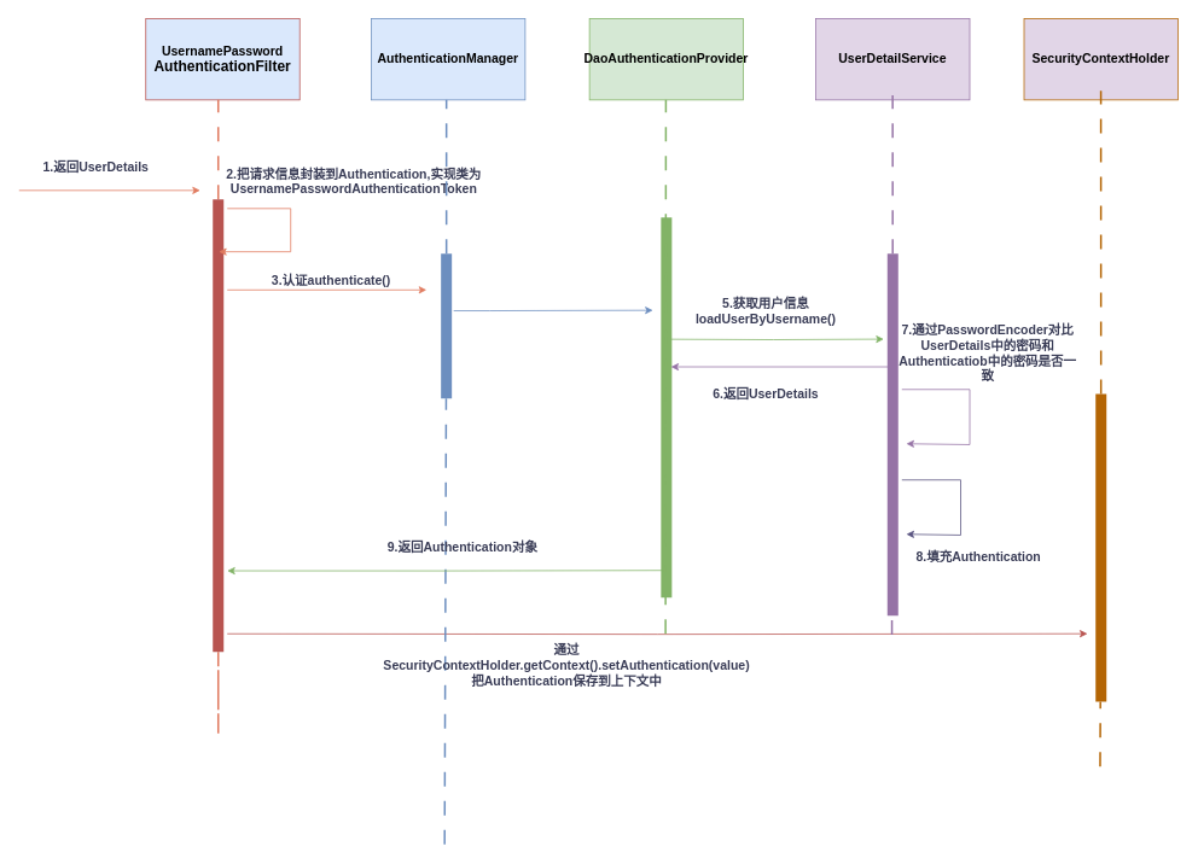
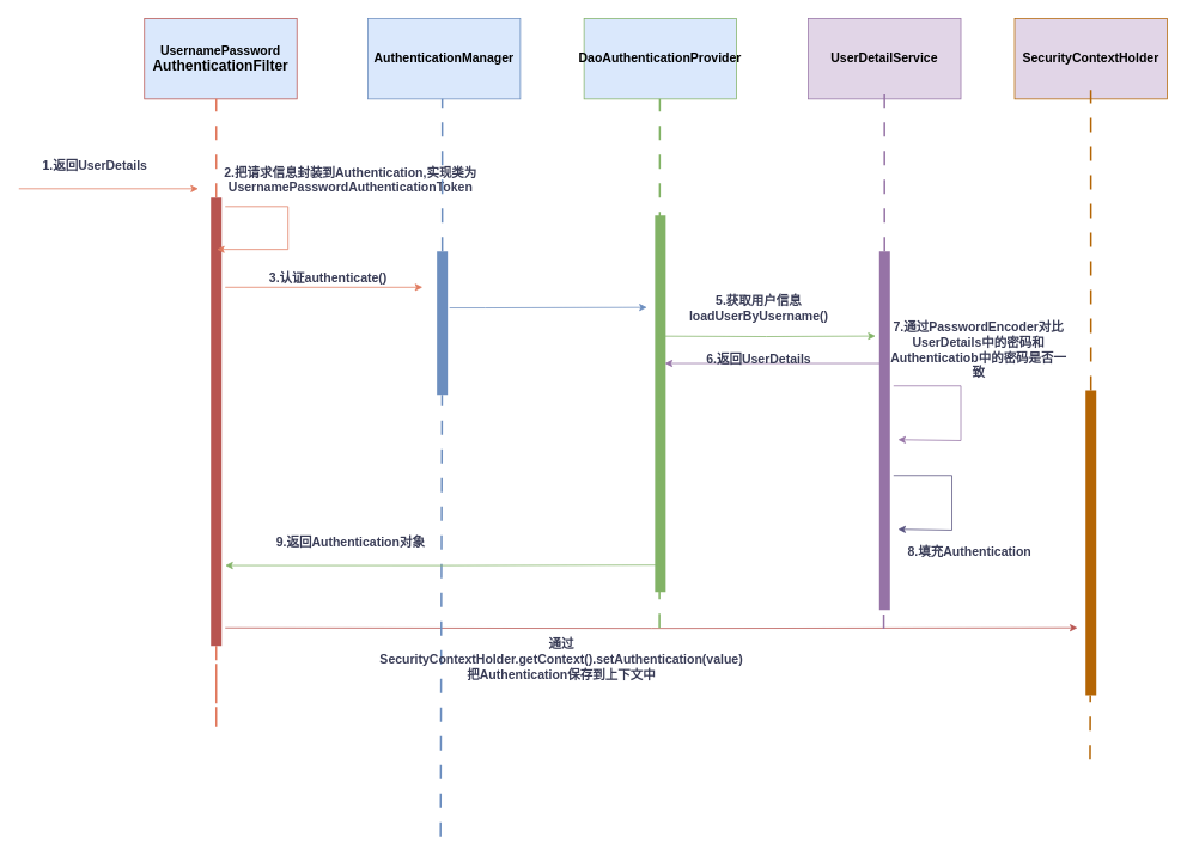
  <mxCell id="0" />
  <mxCell id="1" parent="0" />
  <mxCell id="2" value="&lt;font style=&quot;font-size: 14px;&quot;&gt;UsernamePassword&lt;/font&gt;&lt;div&gt;&lt;font size=&quot;3&quot;&gt;AuthenticationFilter&lt;/font&gt;&lt;/div&gt;" style="rounded=0;whiteSpace=wrap;html=1;strokeColor=#b85450;fillColor=#dae8fc;fontStyle=1;" vertex="1" parent="1"><mxGeometry x="160" y="20" width="170" height="90" as="geometry" /></mxCell>
  <mxCell id="3" value="&lt;span style=&quot;font-size: 14px;&quot;&gt;AuthenticationManager&lt;/span&gt;" style="rounded=0;whiteSpace=wrap;html=1;strokeColor=#6c8ebf;fillColor=#dae8fc;fontStyle=1" vertex="1" parent="1"><mxGeometry x="409" y="20" width="170" height="90" as="geometry" /></mxCell>
- <mxCell id="4" value="&lt;span style=&quot;font-size: 14px;&quot;&gt;DaoAuthenticationProvider&lt;/span&gt;" style="rounded=0;whiteSpace=wrap;html=1;strokeColor=#82b366;fillColor=#d5e8d4;fontStyle=1" vertex="1" parent="1"><mxGeometry x="650" y="20" width="170" height="90" as="geometry" /></mxCell>
+ <mxCell id="4" value="&lt;span style=&quot;font-size: 14px;&quot;&gt;DaoAuthenticationProvider&lt;/span&gt;" style="rounded=0;whiteSpace=wrap;html=1;strokeColor=#82b366;fillColor=#dae8fc;fontStyle=1;" vertex="1" parent="1"><mxGeometry x="650" y="20" width="170" height="90" as="geometry" /></mxCell>
  <mxCell id="5" value="&lt;span style=&quot;font-size: 14px;&quot;&gt;UserDetailService&lt;/span&gt;" style="rounded=0;whiteSpace=wrap;html=1;strokeColor=#9673a6;fillColor=#e1d5e7;fontStyle=1" vertex="1" parent="1"><mxGeometry x="900" y="20" width="170" height="90" as="geometry" /></mxCell>
  <mxCell id="6" value="&lt;span style=&quot;font-size: 14px;&quot;&gt;SecurityContextHolder&lt;/span&gt;" style="rounded=0;whiteSpace=wrap;html=1;strokeColor=#b46504;fillColor=#e1d5e7;fontStyle=1;" vertex="1" parent="1"><mxGeometry x="1130" y="20" width="170" height="90" as="geometry" /></mxCell>
  <mxCell id="7" value="" style="endArrow=none;dashed=1;html=1;dashPattern=8 8;strokeWidth=2;rounded=0;strokeColor=#E07A5F;fontColor=#393C56;fillColor=#F2CC8F;fontStyle=1" edge="1" parent="1" source="11"><mxGeometry width="50" height="50" relative="1" as="geometry"><mxPoint x="240" y="590" as="sourcePoint" /><mxPoint x="240" y="110" as="targetPoint" /></mxGeometry></mxCell>
  <mxCell id="8" value="" style="endArrow=none;dashed=1;html=1;dashPattern=12 12;strokeWidth=2;rounded=0;strokeColor=#E07A5F;fontColor=#393C56;fillColor=#F2CC8F;fontStyle=1" edge="1" parent="1" target="11"><mxGeometry width="50" height="50" relative="1" as="geometry"><mxPoint x="240" y="740" as="sourcePoint" /><mxPoint x="240" y="110" as="targetPoint" /><Array as="points"><mxPoint x="240" y="810" /></Array></mxGeometry></mxCell>
  <mxCell id="9" style="edgeStyle=orthogonalEdgeStyle;rounded=0;orthogonalLoop=1;jettySize=auto;html=1;strokeColor=#E07A5F;fontColor=#393C56;fillColor=#F2CC8F;" edge="1" parent="1"><mxGeometry relative="1" as="geometry"><mxPoint x="470" y="320" as="targetPoint" /><mxPoint x="250" y="320" as="sourcePoint" /></mxGeometry></mxCell>
  <mxCell id="10" style="edgeStyle=orthogonalEdgeStyle;rounded=0;orthogonalLoop=1;jettySize=auto;html=1;strokeColor=#b85450;fontColor=#393C56;fillColor=#f8cecc;" edge="1" parent="1"><mxGeometry relative="1" as="geometry"><mxPoint x="1200" y="700" as="targetPoint" /><mxPoint x="250" y="700.059" as="sourcePoint" /></mxGeometry></mxCell>
  <mxCell id="11" value="" style="line;strokeWidth=12;direction=south;html=1;strokeColor=#b85450;fillColor=#f8cecc;fontStyle=1" vertex="1" parent="1"><mxGeometry x="230" y="220" width="20" height="500" as="geometry" /></mxCell>
  <mxCell id="12" value="&lt;font style=&quot;font-size: 14px;&quot;&gt;1.返回UserDetails&lt;/font&gt;" style="text;html=1;align=center;verticalAlign=middle;whiteSpace=wrap;rounded=0;fontColor=#393C56;fontStyle=1" vertex="1" parent="1"><mxGeometry x="20" y="170" width="170" height="30" as="geometry" /></mxCell>
  <mxCell id="13" value="" style="endArrow=classic;html=1;rounded=0;strokeColor=#E07A5F;fontColor=#393C56;fillColor=#F2CC8F;fontStyle=1" edge="1" parent="1"><mxGeometry width="50" height="50" relative="1" as="geometry"><mxPoint x="20" y="210" as="sourcePoint" /><mxPoint x="220" y="210" as="targetPoint" /></mxGeometry></mxCell>
  <mxCell id="14" value="&lt;font style=&quot;font-size: 14px;&quot;&gt;2.把请求信息封装到Authentication,实现类为UsernamePasswordAuthenticationToken&lt;/font&gt;" style="text;html=1;align=center;verticalAlign=middle;whiteSpace=wrap;rounded=0;fontColor=#393C56;fontStyle=1" vertex="1" parent="1"><mxGeometry x="240" y="170" width="300" height="60" as="geometry" /></mxCell>
  <mxCell id="15" value="" style="endArrow=none;html=1;strokeWidth=2;rounded=0;strokeColor=#6c8ebf;fontColor=#393C56;fillColor=#dae8fc;fontStyle=1;dashed=1;dashPattern=8 8;" edge="1" parent="1" source="19"><mxGeometry width="50" height="50" relative="1" as="geometry"><mxPoint x="490" y="590" as="sourcePoint" /><mxPoint x="492" y="110" as="targetPoint" /></mxGeometry></mxCell>
  <mxCell id="16" value="&lt;font style=&quot;font-size: 14px;&quot;&gt;3.认证authenticate()&lt;/font&gt;" style="text;html=1;align=center;verticalAlign=middle;whiteSpace=wrap;rounded=0;fontColor=#393C56;fontStyle=1" vertex="1" parent="1"><mxGeometry x="280" y="295" width="170" height="30" as="geometry" /></mxCell>
  <mxCell id="17" value="" style="endArrow=none;html=1;strokeWidth=2;rounded=0;strokeColor=#6c8ebf;fontColor=#393C56;fillColor=#dae8fc;fontStyle=1;dashed=1;dashPattern=8 8;" edge="1" parent="1" target="19"><mxGeometry width="50" height="50" relative="1" as="geometry"><mxPoint x="490" y="932.706" as="sourcePoint" /><mxPoint x="492" y="110" as="targetPoint" /></mxGeometry></mxCell>
  <mxCell id="18" style="edgeStyle=orthogonalEdgeStyle;rounded=0;orthogonalLoop=1;jettySize=auto;html=1;strokeColor=#6c8ebf;fontColor=#393C56;fillColor=#dae8fc;" edge="1" parent="1" source="19"><mxGeometry relative="1" as="geometry"><mxPoint x="720" y="342.5" as="targetPoint" /><Array as="points"><mxPoint x="540" y="343" /><mxPoint x="540" y="343" /></Array></mxGeometry></mxCell>
  <mxCell id="19" value="" style="line;strokeWidth=12;direction=south;html=1;strokeColor=#6c8ebf;fillColor=#dae8fc;fontStyle=1" vertex="1" parent="1"><mxGeometry x="484" y="280" width="16" height="160" as="geometry" /></mxCell>
  <mxCell id="20" style="edgeStyle=orthogonalEdgeStyle;rounded=0;orthogonalLoop=1;jettySize=auto;html=1;strokeColor=#82b366;fontColor=#393C56;fillColor=#d5e8d4;" edge="1" parent="1"><mxGeometry relative="1" as="geometry"><mxPoint x="975" y="374.41" as="targetPoint" /><mxPoint x="730" y="374.469" as="sourcePoint" /></mxGeometry></mxCell>
  <mxCell id="21" value="" style="line;strokeWidth=12;direction=south;html=1;strokeColor=#82b366;fillColor=#d5e8d4;fontStyle=1" vertex="1" parent="1"><mxGeometry x="725" y="240" width="20" height="420" as="geometry" /></mxCell>
  <mxCell id="22" style="edgeStyle=orthogonalEdgeStyle;rounded=0;orthogonalLoop=1;jettySize=auto;html=1;strokeColor=#9673a6;fontColor=#393C56;fillColor=#e1d5e7;" edge="1" parent="1"><mxGeometry relative="1" as="geometry"><mxPoint x="740" y="405" as="targetPoint" /><mxPoint x="985" y="405" as="sourcePoint" /></mxGeometry></mxCell>
  <mxCell id="23" style="edgeStyle=orthogonalEdgeStyle;rounded=0;orthogonalLoop=1;jettySize=auto;html=1;strokeColor=#9673a6;fontColor=#393C56;fillColor=#e1d5e7;" edge="1" parent="1" source="35"><mxGeometry relative="1" as="geometry"><mxPoint x="1000" y="490" as="targetPoint" /><Array as="points"><mxPoint x="1070" y="430" /><mxPoint x="1070" y="491" /><mxPoint x="1000" y="491" /></Array></mxGeometry></mxCell>
  <mxCell id="24" value="" style="endArrow=none;html=1;strokeWidth=2;rounded=0;strokeColor=#82b366;fontColor=#393C56;fillColor=#d5e8d4;fontStyle=1;dashed=1;dashPattern=8 8;" edge="1" parent="1"><mxGeometry width="50" height="50" relative="1" as="geometry"><mxPoint x="734" y="700" as="sourcePoint" /><mxPoint x="734.41" y="110" as="targetPoint" /></mxGeometry></mxCell>
  <mxCell id="25" value="" style="endArrow=none;html=1;strokeWidth=2;rounded=0;strokeColor=#9673a6;fontColor=#393C56;fillColor=#e1d5e7;fontStyle=1;dashed=1;dashPattern=8 8;" edge="1" parent="1" source="35"><mxGeometry width="50" height="50" relative="1" as="geometry"><mxPoint x="984.41" y="645" as="sourcePoint" /><mxPoint x="984.82" y="105" as="targetPoint" /></mxGeometry></mxCell>
  <mxCell id="26" value="&lt;font style=&quot;font-size: 14px;&quot;&gt;5.获取用户信息&lt;/font&gt;&lt;div&gt;&lt;font style=&quot;font-size: 14px;&quot;&gt;loadUserByUsername()&lt;/font&gt;&lt;/div&gt;" style="text;html=1;align=center;verticalAlign=middle;whiteSpace=wrap;rounded=0;fontColor=#393C56;fontStyle=1" vertex="1" parent="1"><mxGeometry x="760" y="327.5" width="170" height="30" as="geometry" /></mxCell>
- <mxCell id="27" value="&lt;font style=&quot;font-size: 14px;&quot;&gt;6.返回UserDetails&lt;/font&gt;" style="text;html=1;align=center;verticalAlign=middle;whiteSpace=wrap;rounded=0;fontColor=#393C56;fontStyle=1" vertex="1" parent="1"><mxGeometry x="760" y="420" width="170" height="30" as="geometry" /></mxCell>
+ <mxCell id="27" value="&lt;font style=&quot;font-size: 14px;&quot;&gt;6.返回UserDetails&lt;/font&gt;" style="text;html=1;align=center;verticalAlign=middle;whiteSpace=wrap;rounded=0;fontColor=#393C56;fontStyle=1" vertex="1" parent="1"><mxGeometry x="760" y="385" width="170" height="30" as="geometry" /></mxCell>
  <mxCell id="28" value="&lt;font style=&quot;font-size: 14px;&quot;&gt;7.通过PasswordEncoder对比UserDetails中的密码和Authenticatiob中的密码是否一致&lt;/font&gt;" style="text;html=1;align=center;verticalAlign=middle;whiteSpace=wrap;rounded=0;fontColor=#393C56;fontStyle=1" vertex="1" parent="1"><mxGeometry x="990" y="375" width="200" height="30" as="geometry" /></mxCell>
  <mxCell id="29" style="edgeStyle=orthogonalEdgeStyle;rounded=0;orthogonalLoop=1;jettySize=auto;html=1;strokeColor=#E07A5F;fontColor=#393C56;fillColor=#F2CC8F;entryX=0.229;entryY=0.468;entryDx=0;entryDy=0;entryPerimeter=0;" edge="1" parent="1"><mxGeometry relative="1" as="geometry"><mxPoint x="250" y="229.999" as="sourcePoint" /><mxPoint x="240.64" y="277.8" as="targetPoint" /><Array as="points"><mxPoint x="320" y="229.94" /><mxPoint x="320" y="277.94" /></Array></mxGeometry></mxCell>
  <mxCell id="30" value="" style="endArrow=none;html=1;strokeWidth=2;rounded=0;strokeColor=#b46504;fontColor=#393C56;fillColor=#fad7ac;fontStyle=1;dashed=1;dashPattern=8 8;" edge="1" parent="1" source="32"><mxGeometry width="50" height="50" relative="1" as="geometry"><mxPoint x="1214.41" y="640" as="sourcePoint" /><mxPoint x="1214.82" y="100" as="targetPoint" /></mxGeometry></mxCell>
  <mxCell id="31" value="" style="endArrow=none;html=1;strokeWidth=2;rounded=0;strokeColor=#b46504;fontColor=#393C56;fillColor=#fad7ac;fontStyle=1;dashed=1;dashPattern=8 8;" edge="1" parent="1" target="32"><mxGeometry width="50" height="50" relative="1" as="geometry"><mxPoint x="1214" y="846.706" as="sourcePoint" /><mxPoint x="1214.82" y="100" as="targetPoint" /></mxGeometry></mxCell>
  <mxCell id="32" value="" style="line;strokeWidth=12;direction=south;html=1;strokeColor=#b46504;fillColor=#fad7ac;fontStyle=1" vertex="1" parent="1"><mxGeometry x="1205" y="435" width="20" height="340" as="geometry" /></mxCell>
  <mxCell id="33" value="" style="endArrow=none;html=1;strokeWidth=2;rounded=0;strokeColor=#9673a6;fontColor=#393C56;fillColor=#e1d5e7;fontStyle=1;dashed=1;dashPattern=8 8;" edge="1" parent="1" target="35"><mxGeometry width="50" height="50" relative="1" as="geometry"><mxPoint x="984" y="700.941" as="sourcePoint" /><mxPoint x="984.82" y="105" as="targetPoint" /></mxGeometry></mxCell>
  <mxCell id="34" style="edgeStyle=orthogonalEdgeStyle;rounded=0;orthogonalLoop=1;jettySize=auto;html=1;strokeColor=#56517e;fontColor=#393C56;fillColor=#d0cee2;" edge="1" parent="1" source="35"><mxGeometry relative="1" as="geometry"><mxPoint x="1000" y="590" as="targetPoint" /><Array as="points"><mxPoint x="1060" y="530" /><mxPoint x="1060" y="591" /><mxPoint x="1000" y="591" /></Array></mxGeometry></mxCell>
  <mxCell id="35" value="" style="line;strokeWidth=12;direction=south;html=1;strokeColor=#9673a6;fillColor=#e1d5e7;fontStyle=1" vertex="1" parent="1"><mxGeometry x="975" y="280" width="20" height="400" as="geometry" /></mxCell>
  <mxCell id="36" value="&lt;font style=&quot;font-size: 14px;&quot;&gt;8.填充Authentication&lt;/font&gt;" style="text;html=1;align=center;verticalAlign=middle;whiteSpace=wrap;rounded=0;fontColor=#393C56;fontStyle=1" vertex="1" parent="1"><mxGeometry x="995" y="600" width="170" height="30" as="geometry" /></mxCell>
- <mxCell id="37" value="&lt;font style=&quot;font-size: 14px;&quot;&gt;9.返回Authentication对象&lt;/font&gt;" style="text;html=1;align=center;verticalAlign=middle;whiteSpace=wrap;rounded=0;fontColor=#393C56;fontStyle=1" vertex="1" parent="1"><mxGeometry x="425" y="590" width="170" height="30" as="geometry" /></mxCell>
+ <mxCell id="37" value="&lt;font style=&quot;font-size: 14px;&quot;&gt;9.返回Authentication对象&lt;/font&gt;" style="text;html=1;align=center;verticalAlign=middle;whiteSpace=wrap;rounded=0;fontColor=#393C56;fontStyle=1" vertex="1" parent="1"><mxGeometry x="305" y="590" width="170" height="30" as="geometry" /></mxCell>
  <mxCell id="38" style="edgeStyle=orthogonalEdgeStyle;rounded=0;orthogonalLoop=1;jettySize=auto;html=1;entryX=0.461;entryY=0.374;entryDx=0;entryDy=0;entryPerimeter=0;strokeColor=#82b366;fontColor=#393C56;fillColor=#d5e8d4;" edge="1" parent="1"><mxGeometry relative="1" as="geometry"><mxPoint x="732.48" y="629.999" as="sourcePoint" /><mxPoint x="250" y="630.44" as="targetPoint" /></mxGeometry></mxCell>
  <mxCell id="39" value="&lt;font style=&quot;font-size: 14px;&quot;&gt;通过SecurityContextHolder.getContext().setAuthentication(value)把Authentication保存到上下文中&lt;/font&gt;" style="text;html=1;align=center;verticalAlign=middle;whiteSpace=wrap;rounded=0;fontColor=#393C56;fontStyle=1" vertex="1" parent="1"><mxGeometry x="540" y="720" width="170" height="30" as="geometry" /></mxCell>
